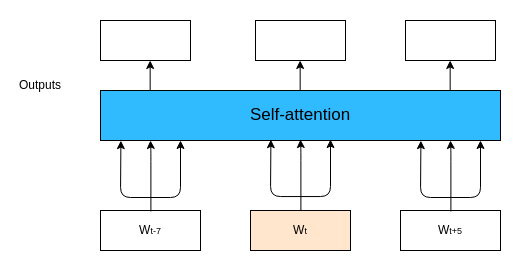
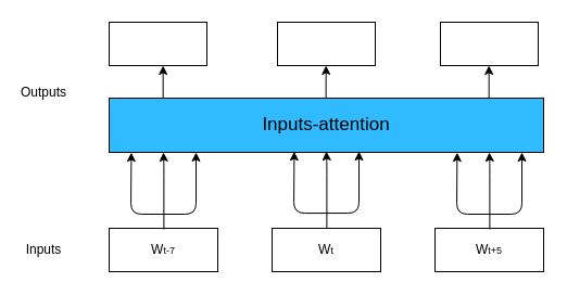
  <mxCell id="0" />
  <mxCell id="1" parent="0" />
  <mxCell id="2" value="W&lt;font style=&quot;font-size: 9px&quot;&gt;t-7&lt;/font&gt;" style="rounded=0;whiteSpace=wrap;html=1;" vertex="1" parent="1"><mxGeometry x="100" y="210" width="100" height="40" as="geometry" /></mxCell>
- <mxCell id="3" value="W&lt;font style=&quot;font-size: 9px&quot;&gt;t&lt;/font&gt;" style="rounded=0;whiteSpace=wrap;html=1;fillColor=#ffe6cc;" vertex="1" parent="1"><mxGeometry x="250" y="210" width="100" height="40" as="geometry" /></mxCell>
+ <mxCell id="3" value="W&lt;font style=&quot;font-size: 9px&quot;&gt;t&lt;/font&gt;" style="rounded=0;whiteSpace=wrap;html=1;" vertex="1" parent="1"><mxGeometry x="250" y="210" width="100" height="40" as="geometry" /></mxCell>
  <mxCell id="4" value="W&lt;font style=&quot;font-size: 9px&quot;&gt;t+5&lt;/font&gt;" style="rounded=0;whiteSpace=wrap;html=1;" vertex="1" parent="1"><mxGeometry x="400" y="210" width="100" height="40" as="geometry" /></mxCell>
- <mxCell id="5" value="&lt;font style=&quot;font-size: 17px&quot;&gt;Self-attention&lt;/font&gt;" style="rounded=0;whiteSpace=wrap;html=1;fillColor=#30BAFF;strokeWidth=1;" vertex="1" parent="1"><mxGeometry x="100" y="90" width="400" height="50" as="geometry" /></mxCell>
+ <mxCell id="5" value="&lt;font style=&quot;font-size: 17px&quot;&gt;Inputs-attention&lt;/font&gt;" style="rounded=0;whiteSpace=wrap;html=1;fillColor=#30BAFF;strokeWidth=1;" vertex="1" parent="1"><mxGeometry x="100" y="90" width="400" height="50" as="geometry" /></mxCell>
  <mxCell id="6" value="" style="endArrow=classic;html=1;entryX=0.124;entryY=0.981;entryDx=0;entryDy=0;entryPerimeter=0;" edge="1" parent="1"><mxGeometry width="50" height="50" relative="1" as="geometry"><mxPoint x="300.4" y="210" as="sourcePoint" /><mxPoint x="300" y="139.05" as="targetPoint" /><Array as="points"><mxPoint x="300.4" y="150" /></Array></mxGeometry></mxCell>
  <mxCell id="7" value="&lt;br&gt;&lt;br&gt;&lt;br&gt;&lt;br&gt;&lt;br&gt;&lt;br&gt;&lt;span style=&quot;color: rgba(0 , 0 , 0 , 0) ; font-family: monospace ; font-size: 0px ; background-color: rgb(248 , 249 , 250)&quot;&gt;%3CmxGraphModel%3E%3Croot%3E%3CmxCell%20id%3D%220%22%2F%3E%3CmxCell%20id%3D%221%22%20parent%3D%220%22%2F%3E%3CmxCell%20id%3D%222%22%20value%3D%22W%26lt%3Bfont%20style%3D%26quot%3Bfont-size%3A%209px%26quot%3B%26gt%3Bt-1%26lt%3B%2Ffont%26gt%3B%22%20style%3D%22rounded%3D0%3BwhiteSpace%3Dwrap%3Bhtml%3D1%3B%22%20vertex%3D%221%22%20parent%3D%221%22%3E%3CmxGeometry%20x%3D%22260%22%20y%3D%22480%22%20width%3D%22100%22%20height%3D%2240%22%20as%3D%22geometry%22%2F%3E%3C%2FmxCell%3E%3C%2Froot%3E%3C%2FmxGraphModel%3E&lt;/span&gt;" style="endArrow=classic;startArrow=classic;html=1;exitX=0.051;exitY=1.063;exitDx=0;exitDy=0;exitPerimeter=0;" edge="1" parent="1"><mxGeometry width="50" height="50" relative="1" as="geometry"><mxPoint x="270.4" y="139.2" as="sourcePoint" /><mxPoint x="330" y="139.05" as="targetPoint" /><Array as="points"><mxPoint x="270" y="196.05" /><mxPoint x="330" y="196.05" /></Array></mxGeometry></mxCell>
  <mxCell id="8" value="" style="endArrow=classic;html=1;entryX=0.124;entryY=0.981;entryDx=0;entryDy=0;entryPerimeter=0;" edge="1" parent="1"><mxGeometry width="50" height="50" relative="1" as="geometry"><mxPoint x="450.4" y="210.95" as="sourcePoint" /><mxPoint x="450" y="140" as="targetPoint" /><Array as="points"><mxPoint x="450.4" y="150.95" /></Array></mxGeometry></mxCell>
  <mxCell id="9" value="&lt;br&gt;&lt;br&gt;&lt;br&gt;&lt;br&gt;&lt;br&gt;&lt;br&gt;&lt;span style=&quot;color: rgba(0 , 0 , 0 , 0) ; font-family: monospace ; font-size: 0px ; background-color: rgb(248 , 249 , 250)&quot;&gt;%3CmxGraphModel%3E%3Croot%3E%3CmxCell%20id%3D%220%22%2F%3E%3CmxCell%20id%3D%221%22%20parent%3D%220%22%2F%3E%3CmxCell%20id%3D%222%22%20value%3D%22W%26lt%3Bfont%20style%3D%26quot%3Bfont-size%3A%209px%26quot%3B%26gt%3Bt-1%26lt%3B%2Ffont%26gt%3B%22%20style%3D%22rounded%3D0%3BwhiteSpace%3Dwrap%3Bhtml%3D1%3B%22%20vertex%3D%221%22%20parent%3D%221%22%3E%3CmxGeometry%20x%3D%22260%22%20y%3D%22480%22%20width%3D%22100%22%20height%3D%2240%22%20as%3D%22geometry%22%2F%3E%3C%2FmxCell%3E%3C%2Froot%3E%3C%2FmxGraphModel%3E&lt;/span&gt;" style="endArrow=classic;startArrow=classic;html=1;exitX=0.051;exitY=1.063;exitDx=0;exitDy=0;exitPerimeter=0;" edge="1" parent="1"><mxGeometry width="50" height="50" relative="1" as="geometry"><mxPoint x="420.4" y="140.15" as="sourcePoint" /><mxPoint x="480" y="140" as="targetPoint" /><Array as="points"><mxPoint x="420" y="197" /><mxPoint x="480" y="197" /></Array></mxGeometry></mxCell>
  <mxCell id="10" value="" style="endArrow=classic;html=1;entryX=0.124;entryY=0.981;entryDx=0;entryDy=0;entryPerimeter=0;" edge="1" parent="1"><mxGeometry width="50" height="50" relative="1" as="geometry"><mxPoint x="150.4" y="210.95" as="sourcePoint" /><mxPoint x="150" y="140" as="targetPoint" /><Array as="points"><mxPoint x="150.4" y="150.95" /></Array></mxGeometry></mxCell>
  <mxCell id="11" value="&lt;br&gt;&lt;br&gt;&lt;br&gt;&lt;br&gt;&lt;br&gt;&lt;br&gt;&lt;span style=&quot;color: rgba(0 , 0 , 0 , 0) ; font-family: monospace ; font-size: 0px ; background-color: rgb(248 , 249 , 250)&quot;&gt;%3CmxGraphModel%3E%3Croot%3E%3CmxCell%20id%3D%220%22%2F%3E%3CmxCell%20id%3D%221%22%20parent%3D%220%22%2F%3E%3CmxCell%20id%3D%222%22%20value%3D%22W%26lt%3Bfont%20style%3D%26quot%3Bfont-size%3A%209px%26quot%3B%26gt%3Bt-1%26lt%3B%2Ffont%26gt%3B%22%20style%3D%22rounded%3D0%3BwhiteSpace%3Dwrap%3Bhtml%3D1%3B%22%20vertex%3D%221%22%20parent%3D%221%22%3E%3CmxGeometry%20x%3D%22260%22%20y%3D%22480%22%20width%3D%22100%22%20height%3D%2240%22%20as%3D%22geometry%22%2F%3E%3C%2FmxCell%3E%3C%2Froot%3E%3C%2FmxGraphModel%3E&lt;/span&gt;" style="endArrow=classic;startArrow=classic;html=1;exitX=0.051;exitY=1.063;exitDx=0;exitDy=0;exitPerimeter=0;" edge="1" parent="1"><mxGeometry width="50" height="50" relative="1" as="geometry"><mxPoint x="120.4" y="140.15" as="sourcePoint" /><mxPoint x="180" y="140" as="targetPoint" /><Array as="points"><mxPoint x="120" y="197" /><mxPoint x="180" y="197" /></Array></mxGeometry></mxCell>
  <mxCell id="12" value="" style="rounded=0;whiteSpace=wrap;html=1;fillColor=#FFFFFF;" vertex="1" parent="1"><mxGeometry x="100" y="20" width="90" height="40" as="geometry" /></mxCell>
  <mxCell id="13" value="" style="rounded=0;whiteSpace=wrap;html=1;fillColor=#FFFFFF;" vertex="1" parent="1"><mxGeometry x="255" y="20" width="90" height="40" as="geometry" /></mxCell>
  <mxCell id="14" value="" style="rounded=0;whiteSpace=wrap;html=1;fillColor=#FFFFFF;" vertex="1" parent="1"><mxGeometry x="405" y="20" width="90" height="40" as="geometry" /></mxCell>
  <mxCell id="15" value="" style="endArrow=classic;html=1;" edge="1" parent="1"><mxGeometry width="50" height="50" relative="1" as="geometry"><mxPoint x="149.66" y="90" as="sourcePoint" /><mxPoint x="149.66" y="60" as="targetPoint" /></mxGeometry></mxCell>
  <mxCell id="16" value="" style="endArrow=classic;html=1;" edge="1" parent="1"><mxGeometry width="50" height="50" relative="1" as="geometry"><mxPoint x="299.66" y="90" as="sourcePoint" /><mxPoint x="299.66" y="60" as="targetPoint" /></mxGeometry></mxCell>
  <mxCell id="17" value="" style="endArrow=classic;html=1;" edge="1" parent="1"><mxGeometry width="50" height="50" relative="1" as="geometry"><mxPoint x="449.66" y="90" as="sourcePoint" /><mxPoint x="449.66" y="60" as="targetPoint" /></mxGeometry></mxCell>
+ <mxCell id="18" value="Inputs" style="text;html=1;strokeColor=none;fillColor=none;align=center;verticalAlign=middle;whiteSpace=wrap;rounded=0;" vertex="1" parent="1"><mxGeometry x="20" y="220" width="40" height="20" as="geometry" /></mxCell>
  <mxCell id="19" value="Outputs" style="text;html=1;strokeColor=none;fillColor=none;align=center;verticalAlign=middle;whiteSpace=wrap;rounded=0;" vertex="1" parent="1"><mxGeometry x="20" y="75" width="40" height="20" as="geometry" /></mxCell>
